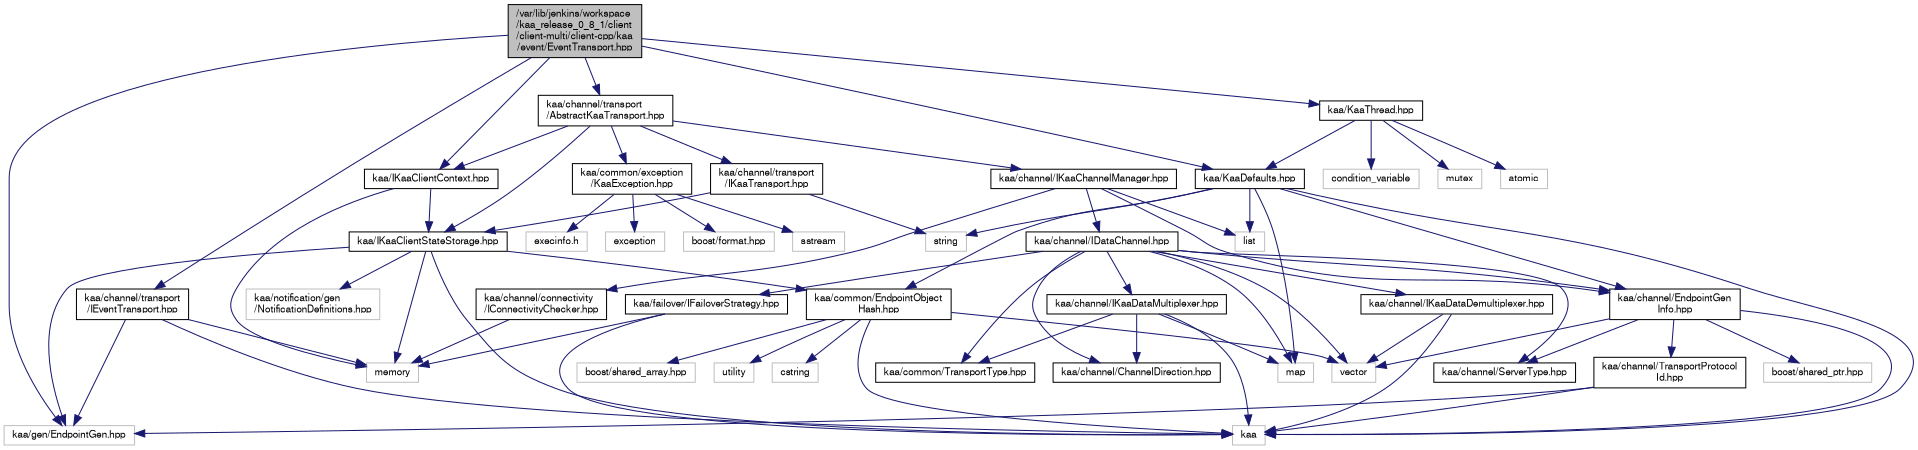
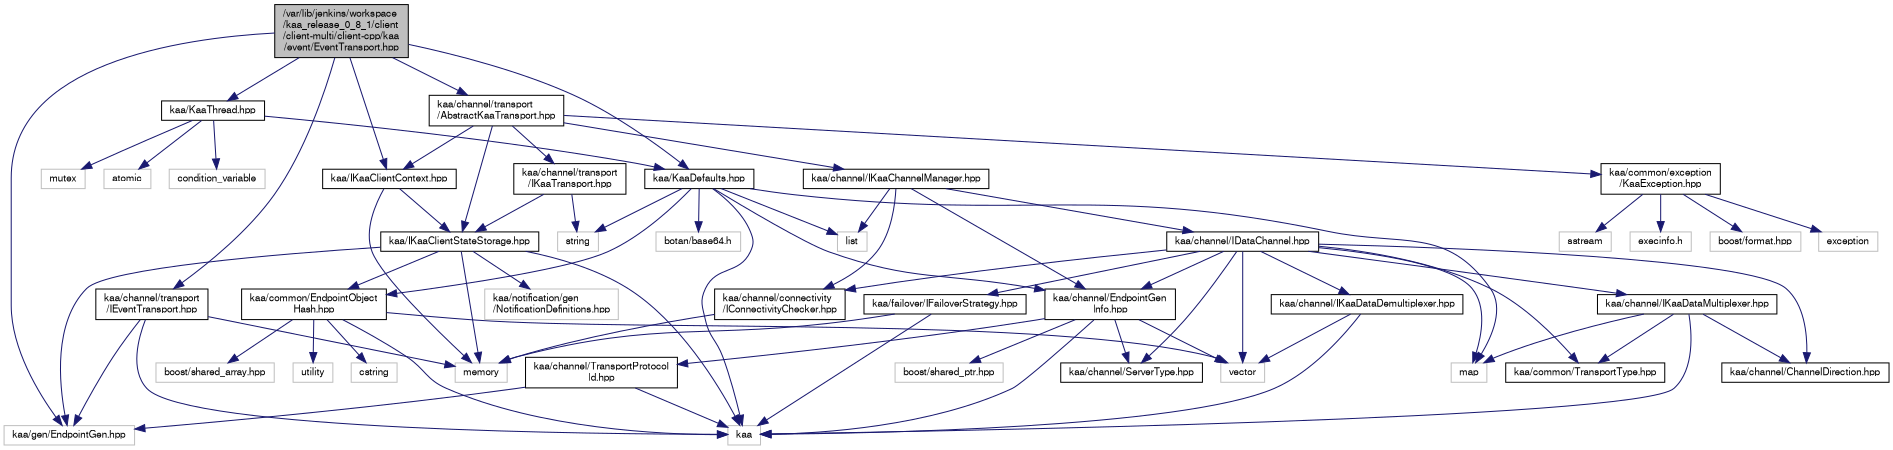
  digraph {
    node [color=black fontname=FreeSans fontsize=10 shape=record]
    edge [color=midnightblue fontname=FreeSans fontsize=10 labelfontname=FreeSans labelfontsize=10 style=solid]
    n1 [fillcolor=grey75 fontcolor=black height=0.2 label="/var/lib/jenkins/workspace\l/kaa_release_0_8_1/client\l/client-multi/client-cpp/kaa\l/event/EventTransport.hpp" style=filled width=0.4]
    n2 [height=0.2 label="kaa/KaaDefaults.hpp" width=0.4]
    n3 [color=grey75 height=0.2 label="kaa/gen/EndpointGen.hpp" width=0.4]
    n4 [height=0.2 label="kaa/KaaThread.hpp" width=0.4]
    n5 [height=0.2 label="kaa/channel/transport\l/IEventTransport.hpp" width=0.4]
    n6 [height=0.2 label="kaa/channel/transport\l/AbstractKaaTransport.hpp" width=0.4]
    n7 [height=0.2 label="kaa/IKaaClientContext.hpp" width=0.4]
    n8 [color=grey75 height=0.2 label=map width=0.4]
    n9 [color=grey75 height=0.2 label=list width=0.4]
    n10 [color=grey75 height=0.2 label=string width=0.4]
+   n11 [color=grey75 height=0.2 label="botan/base64.h" width=0.4]
    n12 [color=grey75 height=0.2 label=kaa width=0.4]
    n13 [height=0.2 label="kaa/common/EndpointObject\lHash.hpp" width=0.4]
    n14 [height=0.2 label="kaa/channel/EndpointGen\lInfo.hpp" width=0.4]
    n15 [color=grey75 height=0.2 label=mutex width=0.4]
    n16 [color=grey75 height=0.2 label=atomic width=0.4]
    n17 [color=grey75 height=0.2 label=condition_variable width=0.4]
    n18 [color=grey75 height=0.2 label=memory width=0.4]
    n19 [height=0.2 label="kaa/channel/transport\l/IKaaTransport.hpp" width=0.4]
    n20 [height=0.2 label="kaa/IKaaClientStateStorage.hpp" width=0.4]
    n21 [height=0.2 label="kaa/channel/IKaaChannelManager.hpp" width=0.4]
    n22 [height=0.2 label="kaa/common/exception\l/KaaException.hpp" width=0.4]
    n23 [color=grey75 height=0.2 label=utility width=0.4]
    n24 [color=grey75 height=0.2 label=cstring width=0.4]
    n25 [color=grey75 height=0.2 label=vector width=0.4]
    n26 [color=grey75 height=0.2 label="boost/shared_array.hpp" width=0.4]
    n27 [color=grey75 height=0.2 label="boost/shared_ptr.hpp" width=0.4]
    n28 [height=0.2 label="kaa/channel/ServerType.hpp" width=0.4]
    n29 [height=0.2 label="kaa/channel/TransportProtocol\lId.hpp" width=0.4]
    n30 [color=grey75 height=0.2 label="kaa/notification/gen\l/NotificationDefinitions.hpp" width=0.4]
    n31 [height=0.2 label="kaa/channel/IDataChannel.hpp" width=0.4]
    n32 [height=0.2 label="kaa/channel/connectivity\l/IConnectivityChecker.hpp" width=0.4]
    n33 [color=grey75 height=0.2 label="boost/format.hpp" width=0.4]
    n34 [color=grey75 height=0.2 label=exception width=0.4]
    n35 [color=grey75 height=0.2 label=sstream width=0.4]
    n36 [color=grey75 height=0.2 label="execinfo.h" width=0.4]
    n37 [height=0.2 label="kaa/failover/IFailoverStrategy.hpp" width=0.4]
    n38 [height=0.2 label="kaa/common/TransportType.hpp" width=0.4]
    n39 [height=0.2 label="kaa/channel/ChannelDirection.hpp" width=0.4]
    n40 [height=0.2 label="kaa/channel/IKaaDataMultiplexer.hpp" width=0.4]
    n41 [height=0.2 label="kaa/channel/IKaaDataDemultiplexer.hpp" width=0.4]
    n1 -> n2
    n1 -> n3
    n1 -> n4
    n1 -> n5
    n1 -> n6
    n1 -> n7
    n2 -> n8
    n2 -> n9
    n2 -> n10
+   n2 -> n11
    n2 -> n12
    n2 -> n13
    n2 -> n14
    n4 -> n2
    n4 -> n15
    n4 -> n16
    n4 -> n17
    n5 -> n3
    n5 -> n12
    n5 -> n18
    n6 -> n7
    n6 -> n19
    n6 -> n20
    n6 -> n21
    n6 -> n22
    n7 -> n18
    n7 -> n20
    n13 -> n12
    n13 -> n23
    n13 -> n24
    n13 -> n25
    n13 -> n26
    n14 -> n12
    n14 -> n25
    n14 -> n27
    n14 -> n28
    n14 -> n29
    n19 -> n10
    n19 -> n20
    n20 -> n3
    n20 -> n12
    n20 -> n13
    n20 -> n18
    n20 -> n30
    n21 -> n9
    n21 -> n14
    n21 -> n31
    n21 -> n32
    n22 -> n33
    n22 -> n34
    n22 -> n35
    n22 -> n36
    n29 -> n3
    n29 -> n12
    n31 -> n8
    n31 -> n14
    n31 -> n25
    n31 -> n28
+   n31 -> n32
    n31 -> n37
    n31 -> n38
    n31 -> n39
    n31 -> n40
    n31 -> n41
    n32 -> n18
    n37 -> n12
    n37 -> n18
    n40 -> n8
    n40 -> n12
    n40 -> n38
    n40 -> n39
    n41 -> n12
    n41 -> n25
  }
